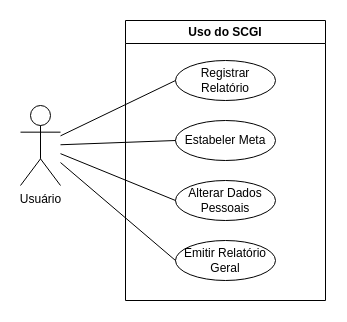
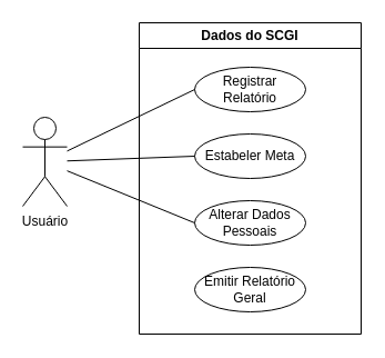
  <mxCell id="0" />
  <mxCell id="1" parent="0" />
  <mxCell id="2" value="Usuário" style="shape=umlActor;verticalLabelPosition=bottom;verticalAlign=top;html=1;outlineConnect=0;" parent="1" vertex="1"><mxGeometry x="20" y="105" width="40" height="80" as="geometry" /></mxCell>
- <mxCell id="3" value="Uso do SCGI" style="swimlane;whiteSpace=wrap;html=1;" parent="1" vertex="1"><mxGeometry x="125" y="20" width="200" height="280" as="geometry" /></mxCell>
+ <mxCell id="3" value="Dados do SCGI" style="swimlane;whiteSpace=wrap;html=1;" parent="1" vertex="1"><mxGeometry x="125" y="20" width="200" height="280" as="geometry" /></mxCell>
  <mxCell id="4" value="Registrar Relatório" style="ellipse;whiteSpace=wrap;html=1;" parent="3" vertex="1"><mxGeometry x="50" y="40" width="100" height="40" as="geometry" /></mxCell>
  <mxCell id="5" value="Estabeler Meta" style="ellipse;whiteSpace=wrap;html=1;" parent="3" vertex="1"><mxGeometry x="50" y="100" width="100" height="40" as="geometry" /></mxCell>
  <mxCell id="6" value="Alterar Dados P&lt;span style=&quot;background-color: transparent; color: light-dark(rgb(0, 0, 0), rgb(255, 255, 255));&quot;&gt;essoais&lt;/span&gt;" style="ellipse;whiteSpace=wrap;html=1;" parent="3" vertex="1"><mxGeometry x="50" y="160" width="100" height="40" as="geometry" /></mxCell>
  <mxCell id="7" value="Emitir Relatório Geral" style="ellipse;whiteSpace=wrap;html=1;" parent="3" vertex="1"><mxGeometry x="50" y="220" width="100" height="40" as="geometry" /></mxCell>
  <mxCell id="8" value="" style="endArrow=none;html=1;rounded=0;entryX=0;entryY=0.5;entryDx=0;entryDy=0;" parent="1" source="2" target="4" edge="1"><mxGeometry width="50" height="50" relative="1" as="geometry"><mxPoint x="265" y="160" as="sourcePoint" /><mxPoint x="315" y="110" as="targetPoint" /></mxGeometry></mxCell>
  <mxCell id="9" value="" style="endArrow=none;html=1;rounded=0;entryX=0;entryY=0.5;entryDx=0;entryDy=0;" parent="1" source="2" target="5" edge="1"><mxGeometry width="50" height="50" relative="1" as="geometry"><mxPoint x="265" y="160" as="sourcePoint" /><mxPoint x="305" y="100" as="targetPoint" /></mxGeometry></mxCell>
  <mxCell id="10" value="" style="endArrow=none;html=1;rounded=0;entryX=0;entryY=0.5;entryDx=0;entryDy=0;" parent="1" source="2" target="6" edge="1"><mxGeometry width="50" height="50" relative="1" as="geometry"><mxPoint x="265" y="160" as="sourcePoint" /><mxPoint x="315" y="110" as="targetPoint" /></mxGeometry></mxCell>
- <mxCell id="11" value="" style="endArrow=none;html=1;rounded=0;exitX=0;exitY=0.5;exitDx=0;exitDy=0;" parent="1" source="7" target="2" edge="1"><mxGeometry width="50" height="50" relative="1" as="geometry"><mxPoint x="265" y="160" as="sourcePoint" /><mxPoint x="315" y="110" as="targetPoint" /></mxGeometry></mxCell>
